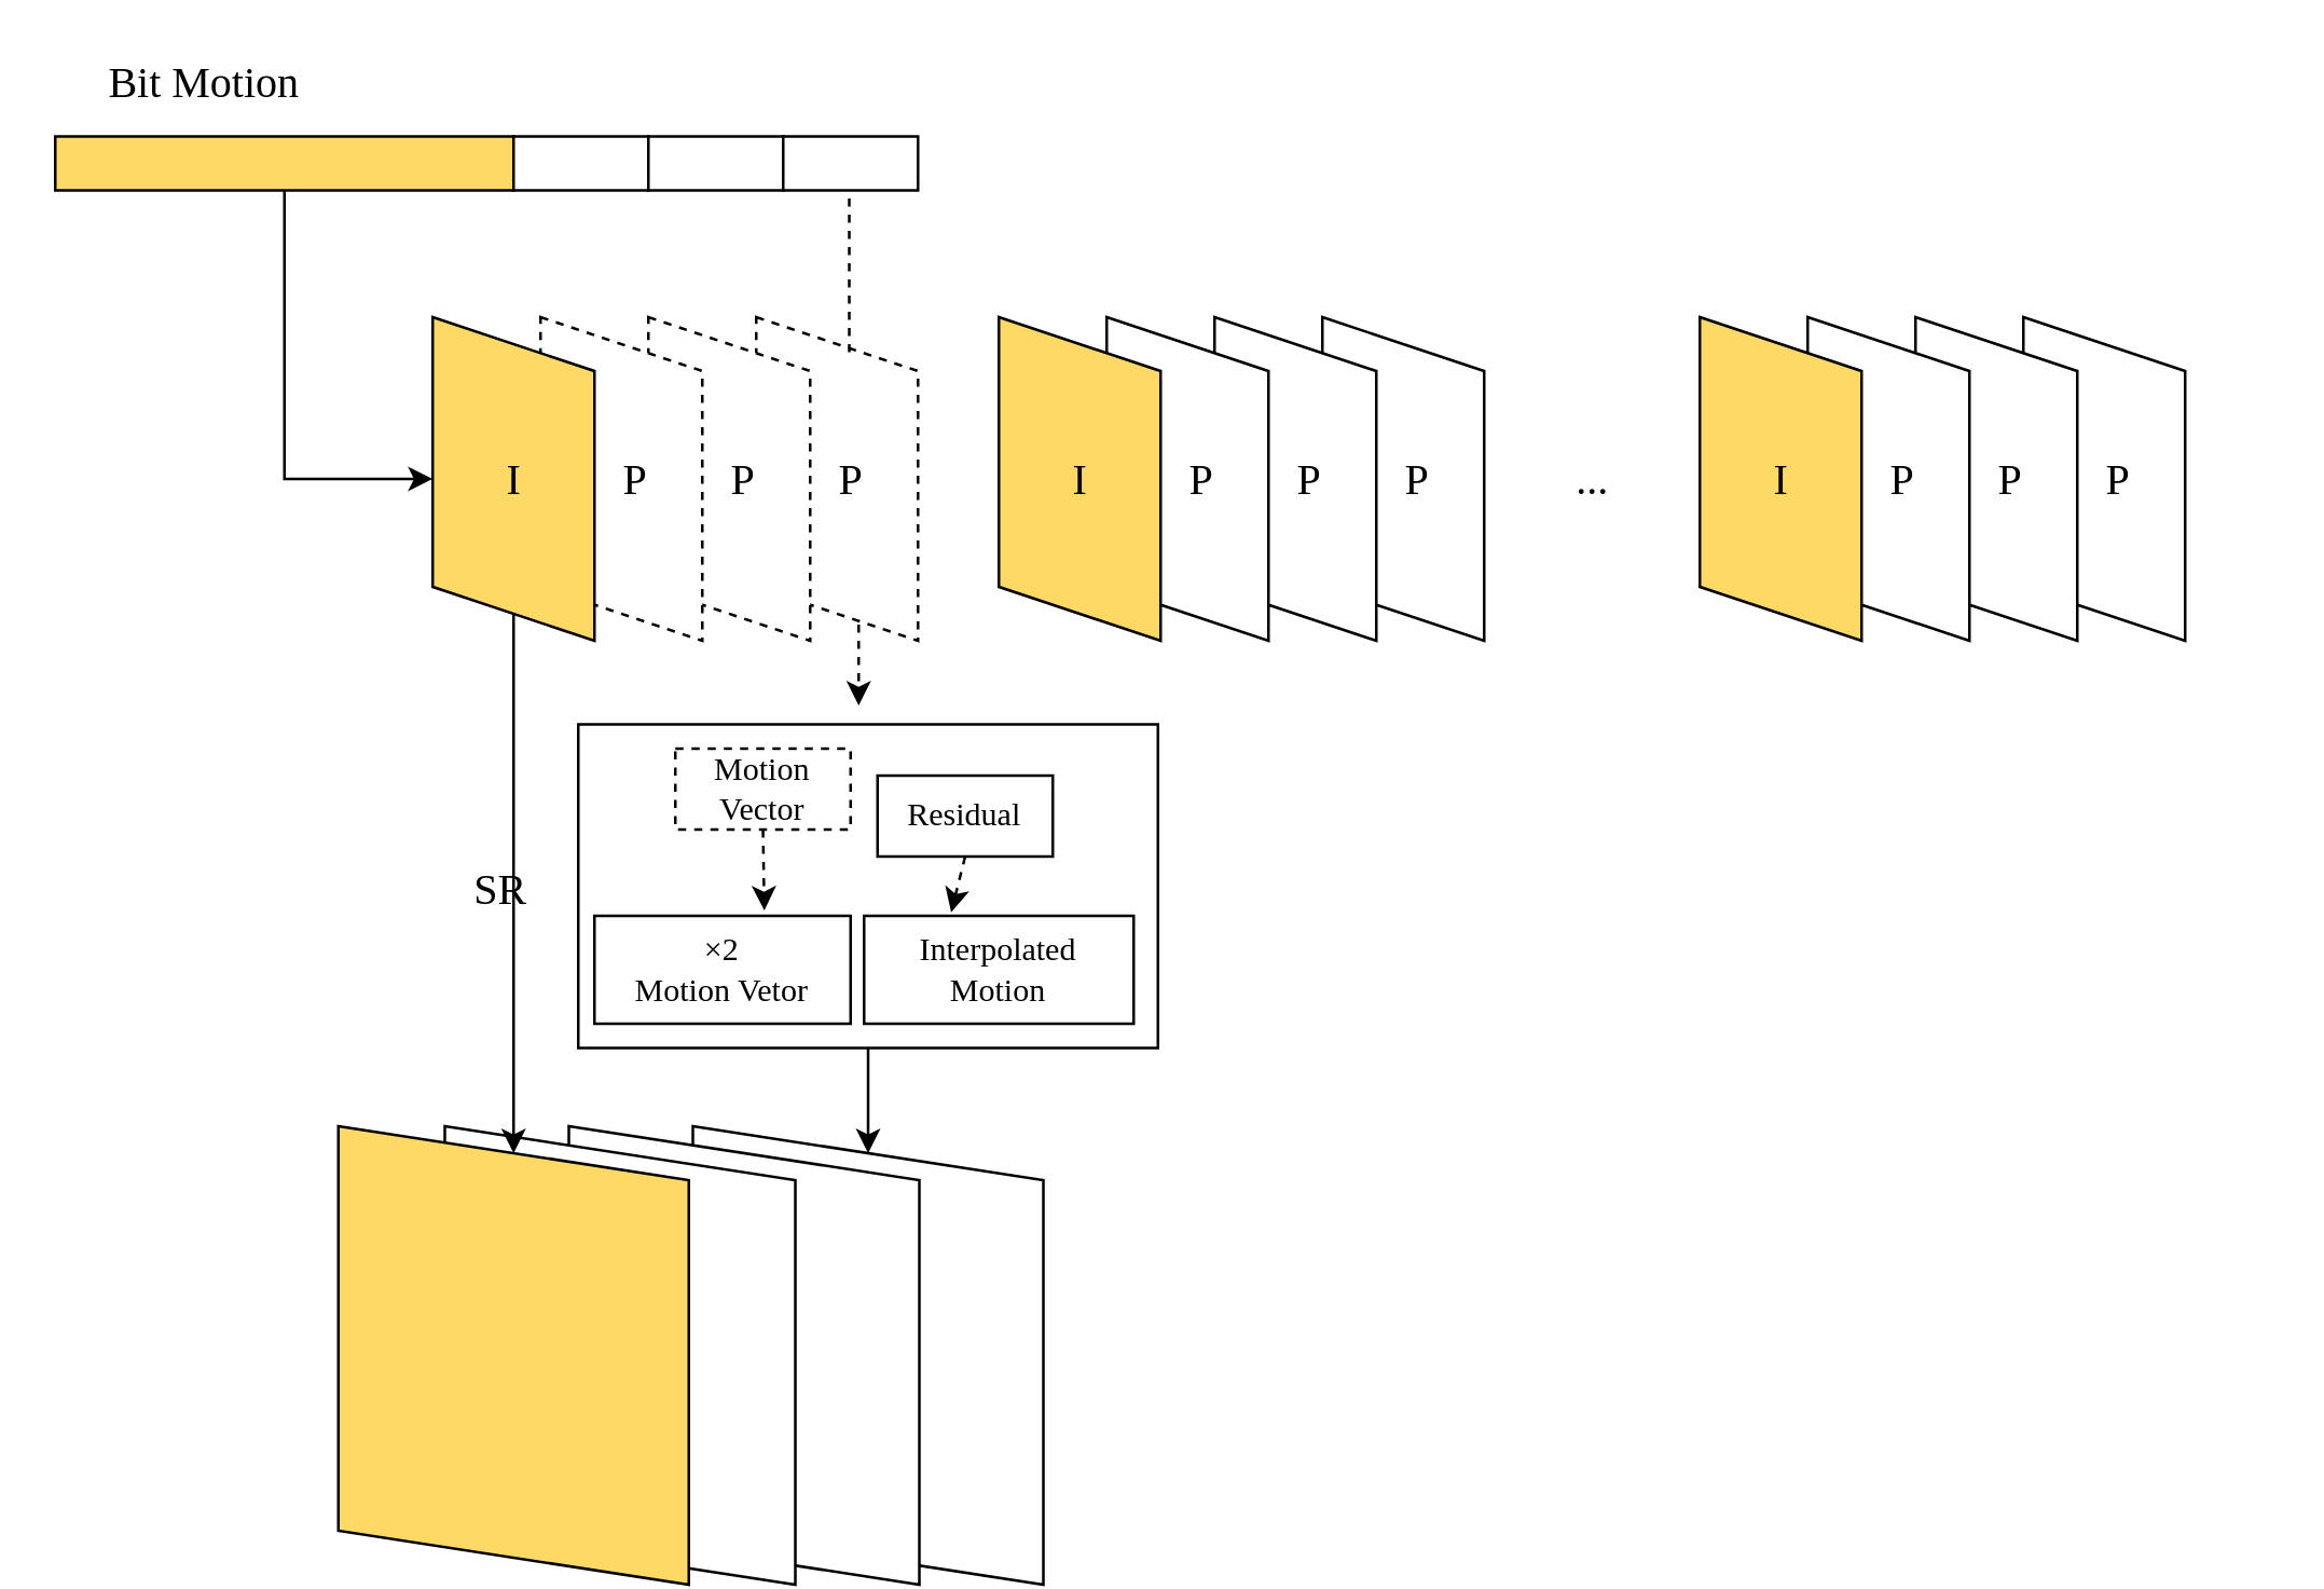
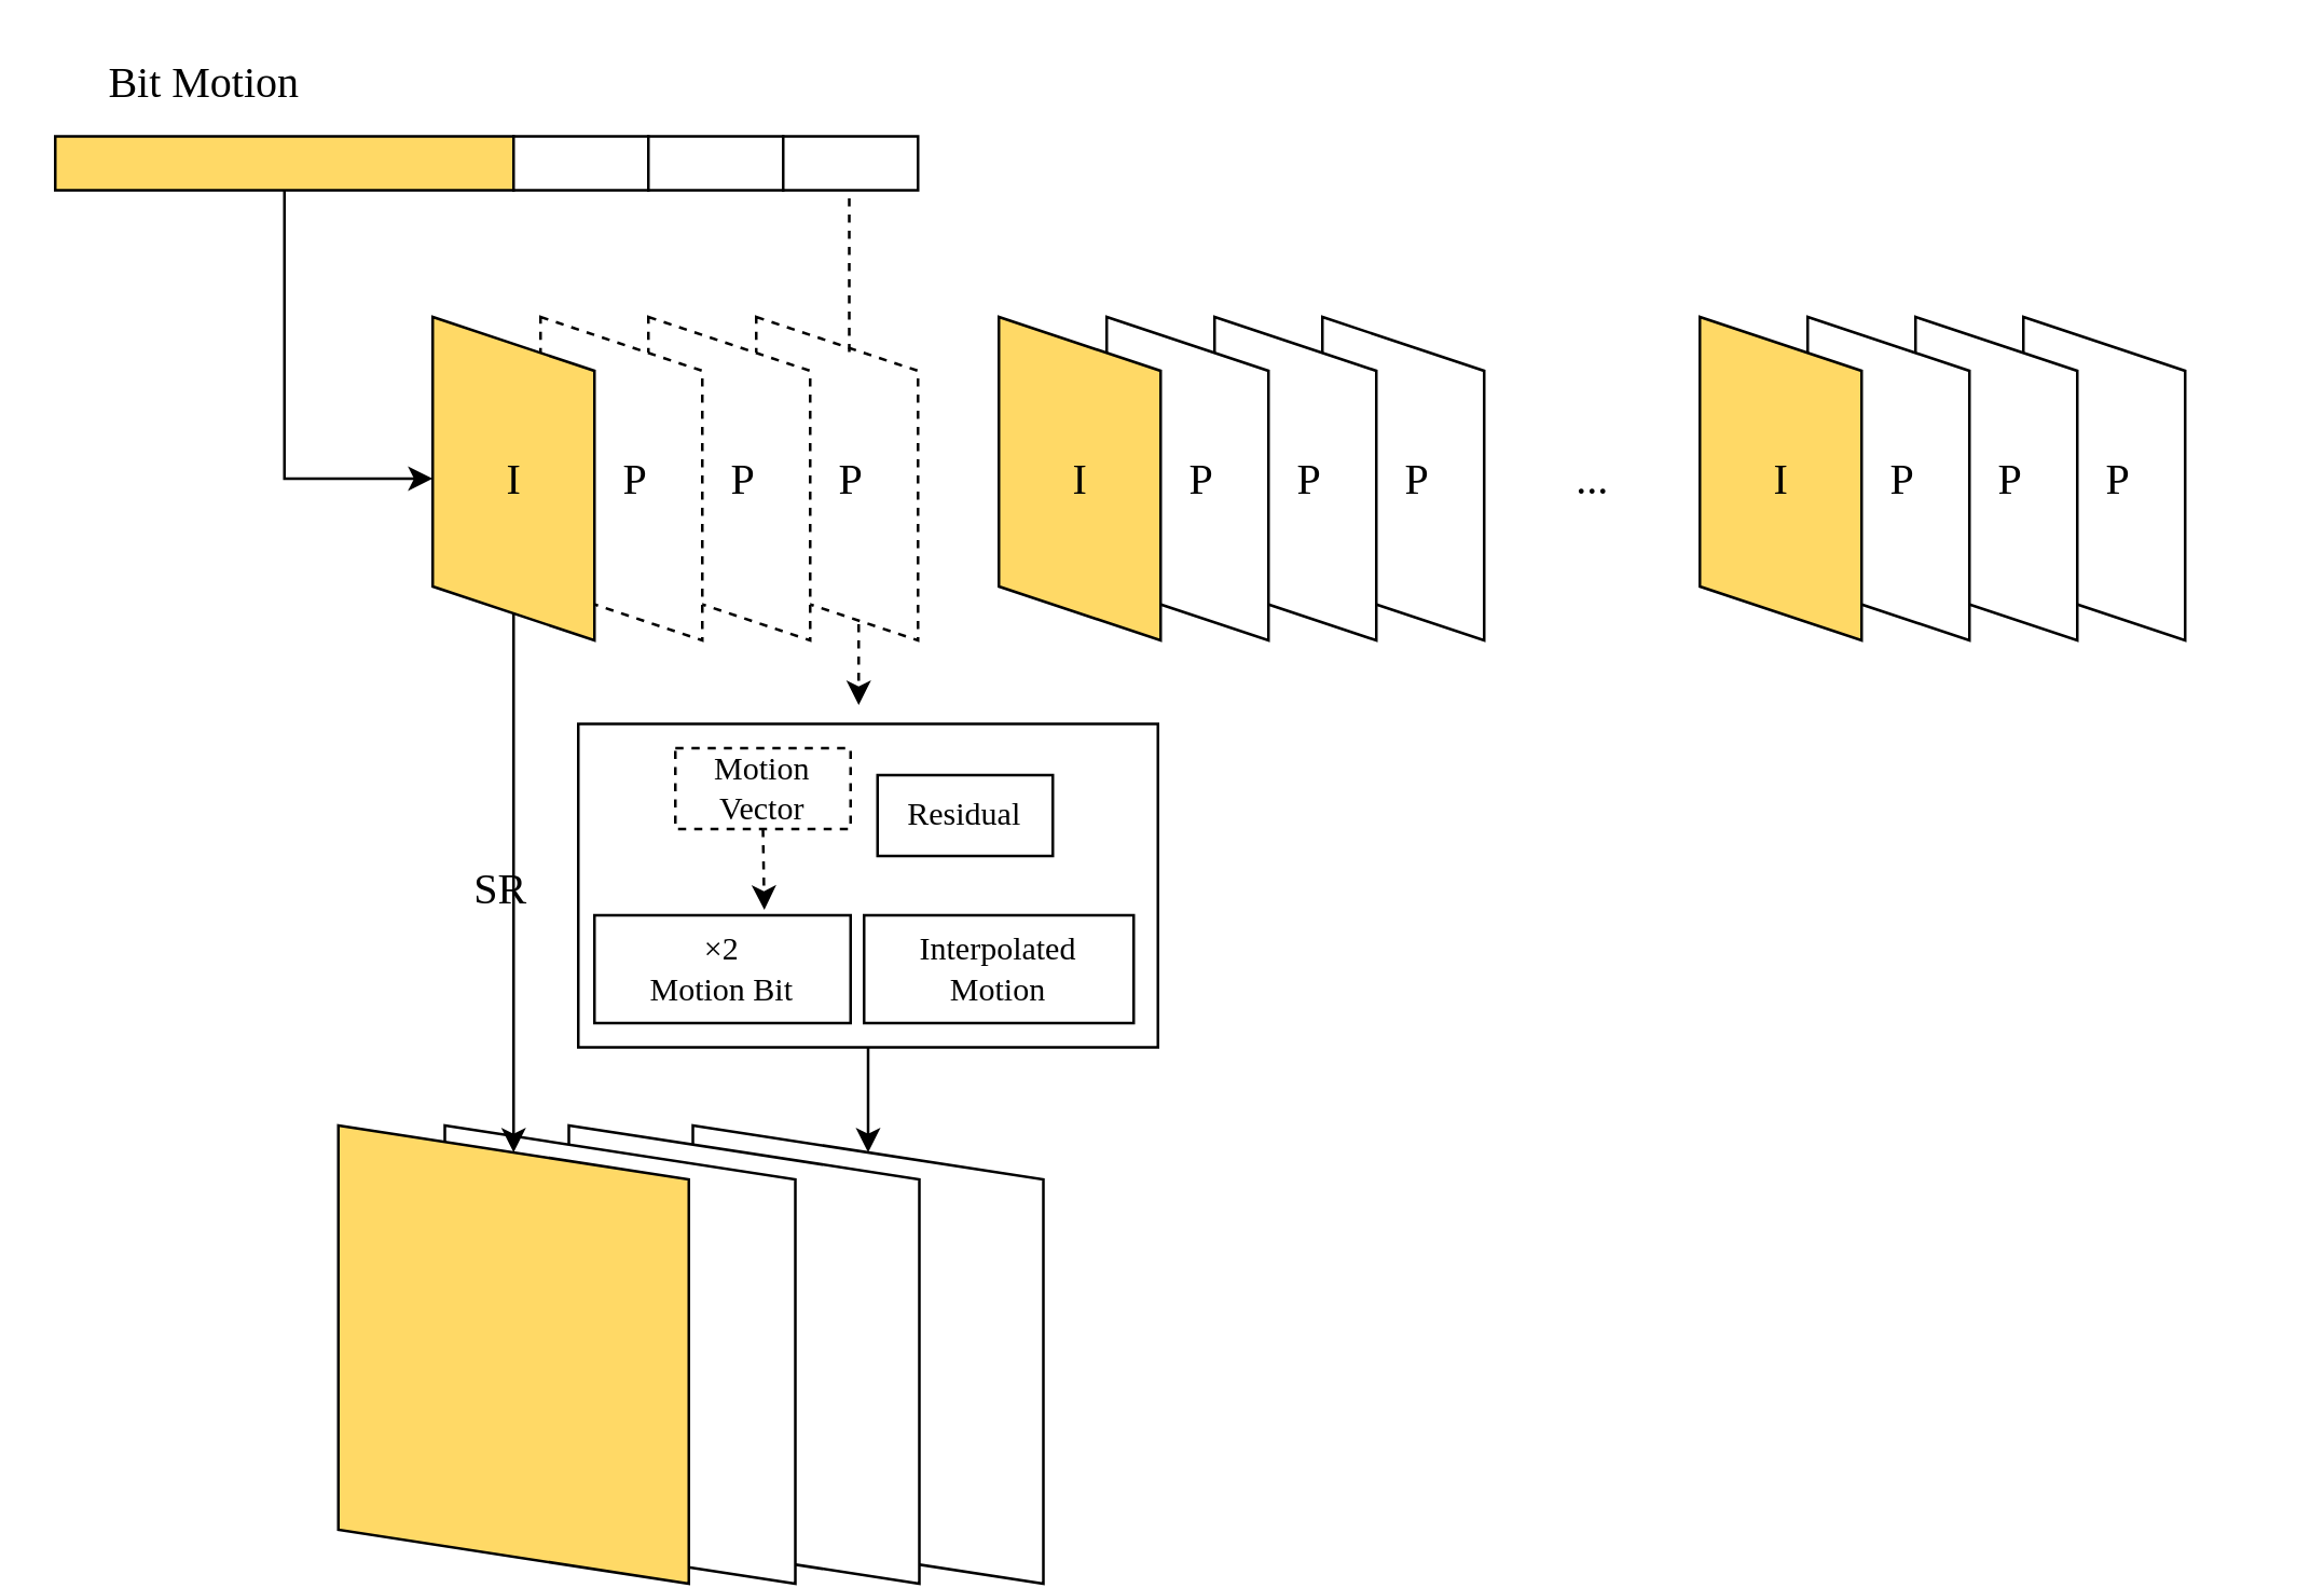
  <mxCell id="0" />
  <mxCell id="1" parent="0" />
  <mxCell id="2" value="" style="shape=parallelogram;perimeter=parallelogramPerimeter;whiteSpace=wrap;html=1;fixedSize=1;rotation=90;dashed=1;" vertex="1" parent="1"><mxGeometry x="250" y="147" width="120" height="60" as="geometry" /></mxCell>
  <mxCell id="3" value="" style="shape=parallelogram;perimeter=parallelogramPerimeter;whiteSpace=wrap;html=1;fixedSize=1;rotation=90;dashed=1;" vertex="1" parent="1"><mxGeometry x="210" y="147" width="120" height="60" as="geometry" /></mxCell>
  <mxCell id="4" value="" style="shape=parallelogram;perimeter=parallelogramPerimeter;whiteSpace=wrap;html=1;fixedSize=1;rotation=90;dashed=1;" vertex="1" parent="1"><mxGeometry x="170" y="147" width="120" height="60" as="geometry" /></mxCell>
  <mxCell id="5" value="" style="shape=parallelogram;perimeter=parallelogramPerimeter;whiteSpace=wrap;html=1;fixedSize=1;rotation=90;fillColor=#FFD966;" vertex="1" parent="1"><mxGeometry x="130" y="147" width="120" height="60" as="geometry" /></mxCell>
  <mxCell id="6" value="I" style="text;html=1;resizable=0;autosize=1;align=center;verticalAlign=middle;points=[];fillColor=none;strokeColor=none;rounded=0;fontFamily=Lucida Console;fontSize=16;" vertex="1" parent="1"><mxGeometry x="175" y="167" width="30" height="20" as="geometry" /></mxCell>
  <mxCell id="7" value="P" style="text;html=1;resizable=0;autosize=1;align=center;verticalAlign=middle;points=[];fillColor=none;strokeColor=none;rounded=0;fontFamily=Lucida Console;fontSize=16;" vertex="1" parent="1"><mxGeometry x="220" y="167" width="30" height="20" as="geometry" /></mxCell>
  <mxCell id="8" value="P" style="text;html=1;resizable=0;autosize=1;align=center;verticalAlign=middle;points=[];fillColor=none;strokeColor=none;rounded=0;fontFamily=Lucida Console;fontSize=16;" vertex="1" parent="1"><mxGeometry x="260" y="167" width="30" height="20" as="geometry" /></mxCell>
  <mxCell id="9" value="P" style="text;html=1;resizable=0;autosize=1;align=center;verticalAlign=middle;points=[];fillColor=none;strokeColor=none;rounded=0;fontFamily=Lucida Console;fontSize=16;" vertex="1" parent="1"><mxGeometry x="300" y="167" width="30" height="20" as="geometry" /></mxCell>
  <mxCell id="10" value="" style="shape=parallelogram;perimeter=parallelogramPerimeter;whiteSpace=wrap;html=1;fixedSize=1;rotation=90;" vertex="1" parent="1"><mxGeometry x="460" y="147" width="120" height="60" as="geometry" /></mxCell>
  <mxCell id="11" value="" style="shape=parallelogram;perimeter=parallelogramPerimeter;whiteSpace=wrap;html=1;fixedSize=1;rotation=90;" vertex="1" parent="1"><mxGeometry x="420" y="147" width="120" height="60" as="geometry" /></mxCell>
  <mxCell id="12" value="" style="shape=parallelogram;perimeter=parallelogramPerimeter;whiteSpace=wrap;html=1;fixedSize=1;rotation=90;" vertex="1" parent="1"><mxGeometry x="380" y="147" width="120" height="60" as="geometry" /></mxCell>
  <mxCell id="13" value="" style="shape=parallelogram;perimeter=parallelogramPerimeter;whiteSpace=wrap;html=1;fixedSize=1;rotation=90;fillColor=#FFD966;" vertex="1" parent="1"><mxGeometry x="340" y="147" width="120" height="60" as="geometry" /></mxCell>
  <mxCell id="14" value="I" style="text;html=1;resizable=0;autosize=1;align=center;verticalAlign=middle;points=[];fillColor=none;strokeColor=none;rounded=0;fontFamily=Lucida Console;fontSize=16;" vertex="1" parent="1"><mxGeometry x="385" y="167" width="30" height="20" as="geometry" /></mxCell>
  <mxCell id="15" value="P" style="text;html=1;resizable=0;autosize=1;align=center;verticalAlign=middle;points=[];fillColor=none;strokeColor=none;rounded=0;fontFamily=Lucida Console;fontSize=16;" vertex="1" parent="1"><mxGeometry x="430" y="167" width="30" height="20" as="geometry" /></mxCell>
  <mxCell id="16" value="P" style="text;html=1;resizable=0;autosize=1;align=center;verticalAlign=middle;points=[];fillColor=none;strokeColor=none;rounded=0;fontFamily=Lucida Console;fontSize=16;" vertex="1" parent="1"><mxGeometry x="470" y="167" width="30" height="20" as="geometry" /></mxCell>
  <mxCell id="17" value="P" style="text;html=1;resizable=0;autosize=1;align=center;verticalAlign=middle;points=[];fillColor=none;strokeColor=none;rounded=0;fontFamily=Lucida Console;fontSize=16;" vertex="1" parent="1"><mxGeometry x="510" y="167" width="30" height="20" as="geometry" /></mxCell>
  <mxCell id="18" value="" style="shape=parallelogram;perimeter=parallelogramPerimeter;whiteSpace=wrap;html=1;fixedSize=1;rotation=90;" vertex="1" parent="1"><mxGeometry x="720" y="147" width="120" height="60" as="geometry" /></mxCell>
  <mxCell id="19" value="" style="shape=parallelogram;perimeter=parallelogramPerimeter;whiteSpace=wrap;html=1;fixedSize=1;rotation=90;" vertex="1" parent="1"><mxGeometry x="680" y="147" width="120" height="60" as="geometry" /></mxCell>
  <mxCell id="20" value="" style="shape=parallelogram;perimeter=parallelogramPerimeter;whiteSpace=wrap;html=1;fixedSize=1;rotation=90;" vertex="1" parent="1"><mxGeometry x="640" y="147" width="120" height="60" as="geometry" /></mxCell>
  <mxCell id="21" value="" style="shape=parallelogram;perimeter=parallelogramPerimeter;whiteSpace=wrap;html=1;fixedSize=1;rotation=90;fillColor=#FFD966;" vertex="1" parent="1"><mxGeometry x="600" y="147" width="120" height="60" as="geometry" /></mxCell>
  <mxCell id="22" value="I" style="text;html=1;resizable=0;autosize=1;align=center;verticalAlign=middle;points=[];fillColor=none;strokeColor=none;rounded=0;fontFamily=Lucida Console;fontSize=16;" vertex="1" parent="1"><mxGeometry x="645" y="167" width="30" height="20" as="geometry" /></mxCell>
  <mxCell id="23" value="P" style="text;html=1;resizable=0;autosize=1;align=center;verticalAlign=middle;points=[];fillColor=none;strokeColor=none;rounded=0;fontFamily=Lucida Console;fontSize=16;" vertex="1" parent="1"><mxGeometry x="690" y="167" width="30" height="20" as="geometry" /></mxCell>
  <mxCell id="24" value="P" style="text;html=1;resizable=0;autosize=1;align=center;verticalAlign=middle;points=[];fillColor=none;strokeColor=none;rounded=0;fontFamily=Lucida Console;fontSize=16;" vertex="1" parent="1"><mxGeometry x="730" y="167" width="30" height="20" as="geometry" /></mxCell>
  <mxCell id="25" value="P" style="text;html=1;resizable=0;autosize=1;align=center;verticalAlign=middle;points=[];fillColor=none;strokeColor=none;rounded=0;fontFamily=Lucida Console;fontSize=16;" vertex="1" parent="1"><mxGeometry x="770" y="167" width="30" height="20" as="geometry" /></mxCell>
  <mxCell id="26" value="..." style="text;html=1;resizable=0;autosize=1;align=center;verticalAlign=middle;points=[];fillColor=none;strokeColor=none;rounded=0;fontFamily=Lucida Console;fontSize=16;" vertex="1" parent="1"><mxGeometry x="570" y="167" width="40" height="20" as="geometry" /></mxCell>
  <mxCell id="27" value="" style="edgeStyle=elbowEdgeStyle;elbow=horizontal;endArrow=classic;html=1;rounded=0;fontFamily=Lucida Console;fontSize=16;exitX=0.5;exitY=1;exitDx=0;exitDy=0;entryX=0.5;entryY=1;entryDx=0;entryDy=0;" edge="1" parent="1" source="30" target="5"><mxGeometry width="50" height="50" relative="1" as="geometry"><mxPoint x="190" y="347" as="sourcePoint" /><mxPoint x="70" y="517" as="targetPoint" /><Array as="points"><mxPoint x="105" y="167" /><mxPoint x="100" y="337" /></Array></mxGeometry></mxCell>
  <mxCell id="28" value="SR" style="text;html=1;resizable=0;autosize=1;align=center;verticalAlign=middle;points=[];fillColor=none;strokeColor=none;rounded=0;fontFamily=Lucida Console;fontSize=16;" vertex="1" parent="1"><mxGeometry x="170" y="319" width="30" height="20" as="geometry" /></mxCell>
  <mxCell id="29" value="Residual" style="rounded=0;whiteSpace=wrap;html=1;fontFamily=Lucida Console;fontSize=12;fillColor=#FFFFFF;" vertex="1" parent="1"><mxGeometry x="325" y="287" width="65" height="30" as="geometry" /></mxCell>
  <mxCell id="30" value="" style="rounded=0;whiteSpace=wrap;html=1;fontFamily=Lucida Console;fontSize=16;fillColor=#FFD966;" vertex="1" parent="1"><mxGeometry x="20" y="50" width="170" height="20" as="geometry" /></mxCell>
  <mxCell id="31" value="" style="rounded=0;whiteSpace=wrap;html=1;fontFamily=Lucida Console;fontSize=16;fillColor=#FFFFFF;" vertex="1" parent="1"><mxGeometry x="190" y="50" width="50" height="20" as="geometry" /></mxCell>
  <mxCell id="32" value="" style="rounded=0;whiteSpace=wrap;html=1;fontFamily=Lucida Console;fontSize=16;fillColor=#FFFFFF;" vertex="1" parent="1"><mxGeometry x="240" y="50" width="50" height="20" as="geometry" /></mxCell>
  <mxCell id="33" value="" style="rounded=0;whiteSpace=wrap;html=1;fontFamily=Lucida Console;fontSize=16;fillColor=#FFFFFF;" vertex="1" parent="1"><mxGeometry x="290" y="50" width="50" height="20" as="geometry" /></mxCell>
  <mxCell id="34" value="Bit Motion" style="text;html=1;resizable=0;autosize=1;align=center;verticalAlign=middle;points=[];fillColor=none;strokeColor=none;rounded=0;fontFamily=Lucida Console;fontSize=16;" vertex="1" parent="1"><mxGeometry x="20" y="20" width="110" height="20" as="geometry" /></mxCell>
  <mxCell id="35" value="Motion&lt;br style=&quot;font-size: 12px;&quot;&gt;Vector" style="rounded=0;whiteSpace=wrap;html=1;fontFamily=Lucida Console;fontSize=12;fillColor=#FFFFFF;dashed=1;" vertex="1" parent="1"><mxGeometry x="250" y="277" width="65" height="30" as="geometry" /></mxCell>
  <mxCell id="36" value="" style="endArrow=none;html=1;rounded=0;fontFamily=Lucida Console;fontSize=12;dashed=1;" edge="1" parent="1"><mxGeometry width="50" height="50" relative="1" as="geometry"><mxPoint x="314.5" y="130" as="sourcePoint" /><mxPoint x="314.5" y="70" as="targetPoint" /></mxGeometry></mxCell>
  <mxCell id="37" value="" style="endArrow=classic;html=1;rounded=0;fontFamily=Lucida Console;fontSize=12;dashed=1;" edge="1" parent="1"><mxGeometry width="50" height="50" relative="1" as="geometry"><mxPoint x="318" y="231" as="sourcePoint" /><mxPoint x="318" y="261" as="targetPoint" /></mxGeometry></mxCell>
  <mxCell id="38" value="" style="rounded=0;whiteSpace=wrap;html=1;fontFamily=Lucida Console;fontSize=12;fillColor=none;" vertex="1" parent="1"><mxGeometry x="214" y="268" width="215" height="120" as="geometry" /></mxCell>
  <mxCell id="39" value="Interpolated&lt;br&gt;Motion" style="rounded=0;whiteSpace=wrap;html=1;fontFamily=Lucida Console;fontSize=12;fillColor=#FFFFFF;" vertex="1" parent="1"><mxGeometry x="320" y="339" width="100" height="40" as="geometry" /></mxCell>
- <mxCell id="40" value="×2&lt;br&gt;Motion Vetor" style="rounded=0;whiteSpace=wrap;html=1;fontFamily=Lucida Console;fontSize=12;fillColor=#FFFFFF;" vertex="1" parent="1"><mxGeometry x="220" y="339" width="95" height="40" as="geometry" /></mxCell>
+ <mxCell id="40" value="×2&lt;br&gt;Motion Bit" style="rounded=0;whiteSpace=wrap;html=1;fontFamily=Lucida Console;fontSize=12;fillColor=#FFFFFF;" vertex="1" parent="1"><mxGeometry x="220" y="339" width="95" height="40" as="geometry" /></mxCell>
  <mxCell id="41" value="" style="endArrow=classic;html=1;rounded=0;dashed=1;fontFamily=Lucida Console;fontSize=12;exitX=0.5;exitY=1;exitDx=0;exitDy=0;" edge="1" parent="1" source="35"><mxGeometry width="50" height="50" relative="1" as="geometry"><mxPoint x="360" y="507" as="sourcePoint" /><mxPoint x="283" y="337" as="targetPoint" /></mxGeometry></mxCell>
- <mxCell id="42" value="" style="endArrow=classic;html=1;rounded=0;dashed=1;fontFamily=Lucida Console;fontSize=12;exitX=0.5;exitY=1;exitDx=0;exitDy=0;entryX=0.323;entryY=-0.033;entryDx=0;entryDy=0;entryPerimeter=0;" edge="1" parent="1" source="29" target="39"><mxGeometry width="50" height="50" relative="1" as="geometry"><mxPoint x="292.5" y="317" as="sourcePoint" /><mxPoint x="293" y="347" as="targetPoint" /></mxGeometry></mxCell>
  <mxCell id="43" value="" style="shape=parallelogram;perimeter=parallelogramPerimeter;whiteSpace=wrap;html=1;fixedSize=1;rotation=90;fillColor=#FFFFFF;" vertex="1" parent="1"><mxGeometry x="236.5" y="437" width="170" height="130" as="geometry" /></mxCell>
  <mxCell id="44" value="" style="shape=parallelogram;perimeter=parallelogramPerimeter;whiteSpace=wrap;html=1;fixedSize=1;rotation=90;fillColor=#FFFFFF;" vertex="1" parent="1"><mxGeometry x="190.5" y="437" width="170" height="130" as="geometry" /></mxCell>
  <mxCell id="45" value="" style="shape=parallelogram;perimeter=parallelogramPerimeter;whiteSpace=wrap;html=1;fixedSize=1;rotation=90;fillColor=#FFFFFF;" vertex="1" parent="1"><mxGeometry x="144.5" y="437" width="170" height="130" as="geometry" /></mxCell>
  <mxCell id="46" value="" style="shape=parallelogram;perimeter=parallelogramPerimeter;whiteSpace=wrap;html=1;fixedSize=1;rotation=90;fillColor=#FFD966;" vertex="1" parent="1"><mxGeometry x="105" y="437" width="170" height="130" as="geometry" /></mxCell>
  <mxCell id="47" value="" style="endArrow=classic;html=1;rounded=0;fontFamily=Lucida Console;fontSize=12;exitX=1;exitY=0.5;exitDx=0;exitDy=0;" edge="1" parent="1" source="5" target="46"><mxGeometry width="50" height="50" relative="1" as="geometry"><mxPoint x="100" y="367" as="sourcePoint" /><mxPoint x="150" y="317" as="targetPoint" /></mxGeometry></mxCell>
  <mxCell id="48" value="" style="endArrow=classic;html=1;rounded=0;fontFamily=Lucida Console;fontSize=12;entryX=0;entryY=0.5;entryDx=0;entryDy=0;exitX=0.5;exitY=1;exitDx=0;exitDy=0;" edge="1" parent="1" source="38" target="43"><mxGeometry width="50" height="50" relative="1" as="geometry"><mxPoint x="321" y="397" as="sourcePoint" /><mxPoint x="420" y="247" as="targetPoint" /></mxGeometry></mxCell>
